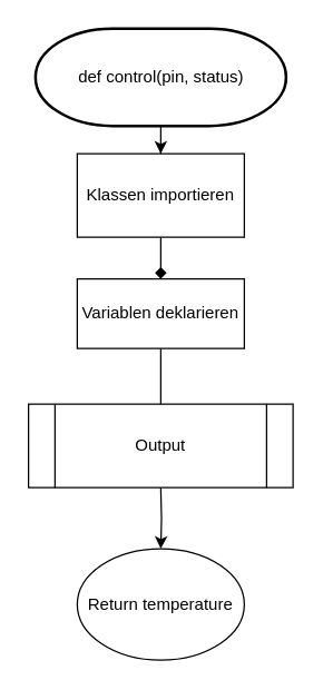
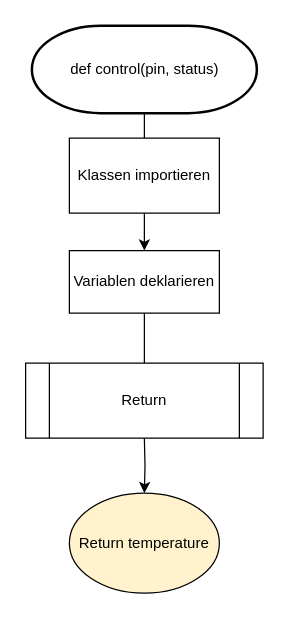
  <mxCell id="0" />
  <mxCell id="1" parent="0" />
- <mxCell id="2" value="" style="edgeStyle=orthogonalEdgeStyle;rounded=0;orthogonalLoop=1;jettySize=auto;html=1;" edge="1" parent="1" source="3" target="5"><mxGeometry relative="1" as="geometry" /></mxCell>
+ <mxCell id="2" value="" style="edgeStyle=orthogonalEdgeStyle;rounded=0;orthogonalLoop=1;jettySize=auto;html=1;endArrow=none;" edge="1" parent="1" source="3" target="5"><mxGeometry relative="1" as="geometry" /></mxCell>
  <mxCell id="3" value="def control(pin, status)" style="shape=mxgraph.flowchart.terminator;strokeWidth=2;gradientColor=none;gradientDirection=north;fontStyle=0;html=1;" vertex="1" parent="1"><mxGeometry x="25" y="20" width="180" height="70" as="geometry" /></mxCell>
- <mxCell id="4" value="" style="edgeStyle=orthogonalEdgeStyle;rounded=0;orthogonalLoop=1;jettySize=auto;html=1;endArrow=diamond;" edge="1" parent="1" source="5" target="7"><mxGeometry relative="1" as="geometry" /></mxCell>
+ <mxCell id="4" value="" style="edgeStyle=orthogonalEdgeStyle;rounded=0;orthogonalLoop=1;jettySize=auto;html=1;" edge="1" parent="1" source="5" target="7"><mxGeometry relative="1" as="geometry" /></mxCell>
  <mxCell id="5" value="Klassen importieren" style="rounded=0;whiteSpace=wrap;html=1;" vertex="1" parent="1"><mxGeometry x="55" y="110" width="120" height="60" as="geometry" /></mxCell>
  <mxCell id="6" value="" style="edgeStyle=orthogonalEdgeStyle;rounded=0;orthogonalLoop=1;jettySize=auto;html=1;" edge="1" parent="1" source="7"><mxGeometry relative="1" as="geometry"><mxPoint x="115" y="330" as="targetPoint" /></mxGeometry></mxCell>
  <mxCell id="7" value="Variablen deklarieren" style="rounded=0;whiteSpace=wrap;html=1;" vertex="1" parent="1"><mxGeometry x="55" y="200" width="120" height="50" as="geometry" /></mxCell>
  <mxCell id="8" value="" style="edgeStyle=orthogonalEdgeStyle;rounded=0;orthogonalLoop=1;jettySize=auto;html=1;" edge="1" parent="1" target="9"><mxGeometry relative="1" as="geometry"><mxPoint x="115" y="350" as="sourcePoint" /></mxGeometry></mxCell>
- <mxCell id="9" value="Return temperature" style="ellipse;whiteSpace=wrap;html=1;rounded=0;" vertex="1" parent="1"><mxGeometry x="55" y="394" width="120" height="80" as="geometry" /></mxCell>
- <mxCell id="10" value="&lt;span&gt;Output&lt;/span&gt;" style="shape=process;whiteSpace=wrap;html=1;backgroundOutline=1;" vertex="1" parent="1"><mxGeometry x="20" y="290" width="190" height="60" as="geometry" /></mxCell>
+ <mxCell id="9" value="Return temperature" style="ellipse;whiteSpace=wrap;html=1;rounded=0;fillColor=#fff2cc;" vertex="1" parent="1"><mxGeometry x="55" y="394" width="120" height="80" as="geometry" /></mxCell>
+ <mxCell id="10" value="&lt;span&gt;Return&lt;/span&gt;" style="shape=process;whiteSpace=wrap;html=1;backgroundOutline=1;" vertex="1" parent="1"><mxGeometry x="20" y="290" width="190" height="60" as="geometry" /></mxCell>
